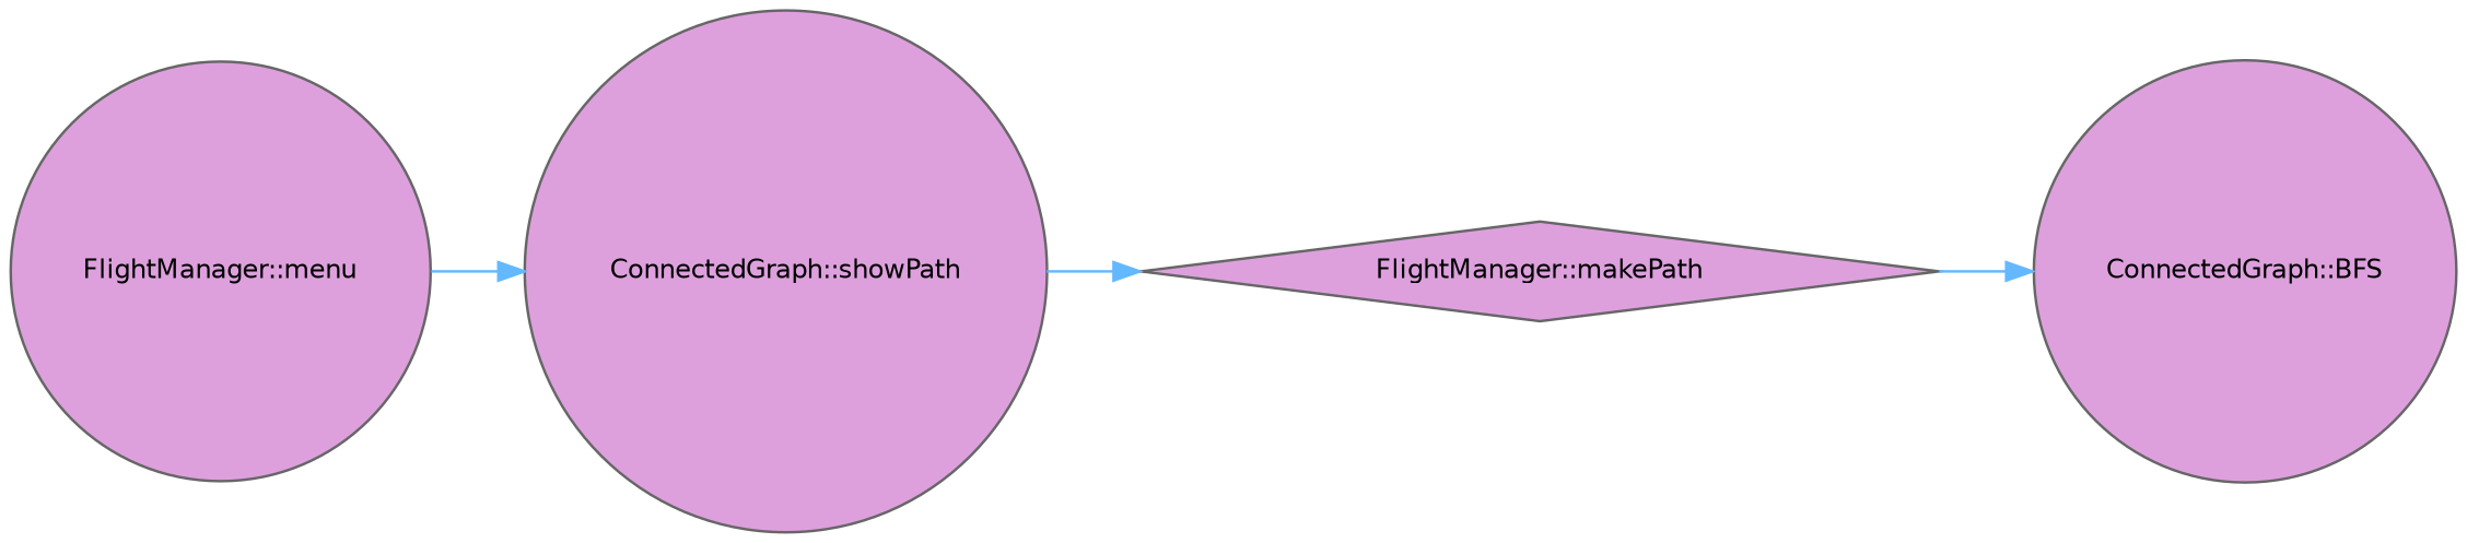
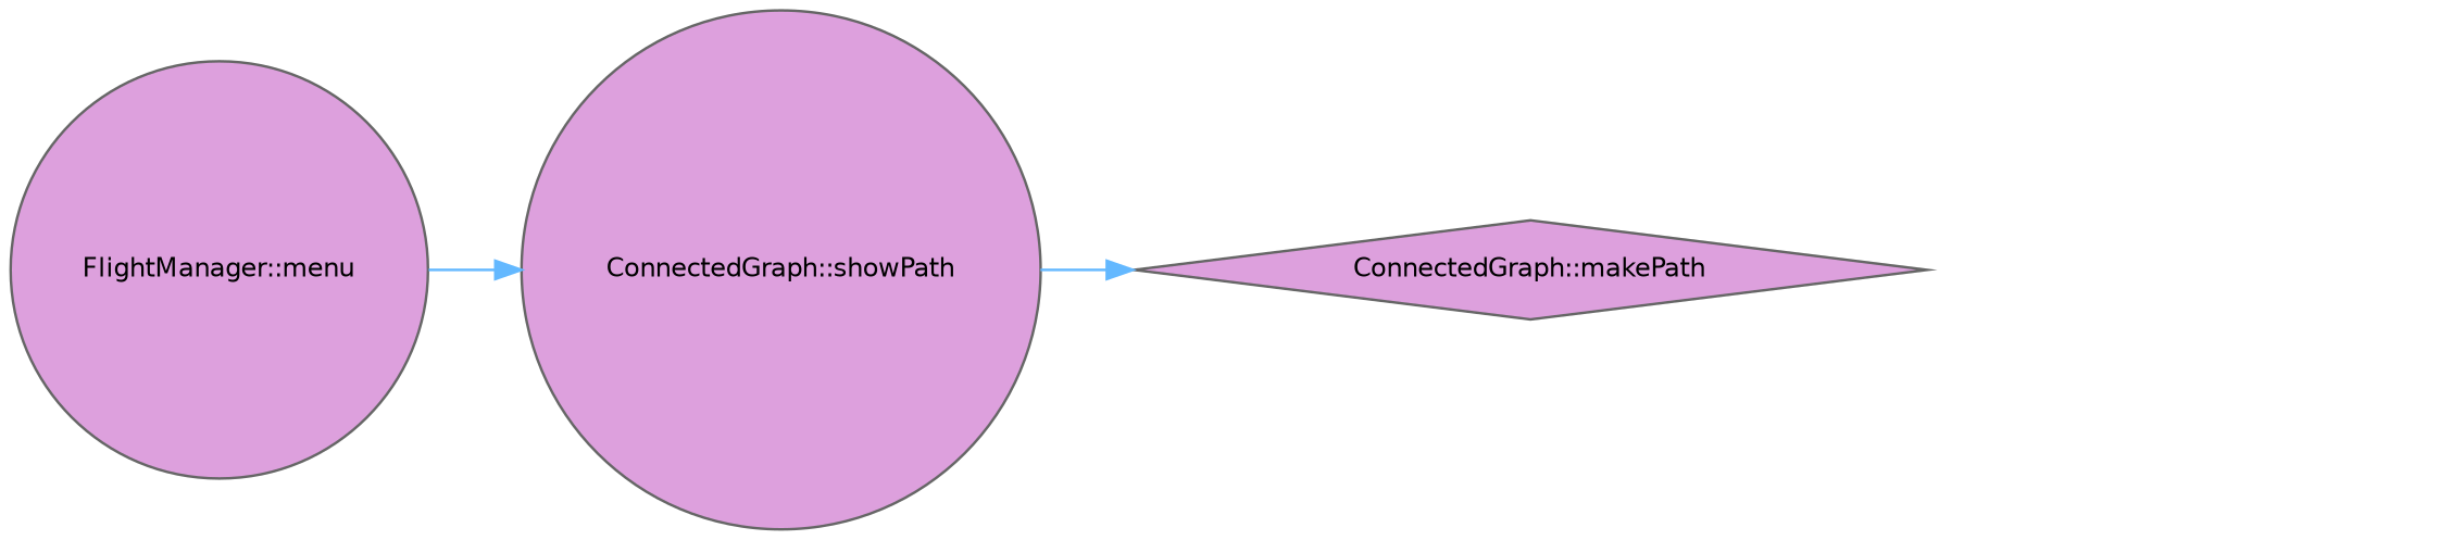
  digraph {
    rankdir=RL
    node [color=gray40 fillcolor=plum fontname=Helvetica fontsize=10 shape=circle style=filled]
    edge [color=steelblue1 dir=back fontname=Helvetica fontsize=10 labelfontname=Helvetica labelfontsize=10 style=solid]
-   n1 [fontcolor=black height=0.2 label="ConnectedGraph::BFS" width=0.4]
-   n2 [height=0.2 label="FlightManager::makePath" shape=diamond width=0.4]
+   n2 [height=0.2 label="ConnectedGraph::makePath" shape=diamond width=0.4]
    n3 [height=0.2 label="ConnectedGraph::showPath" width=0.4]
    n4 [height=0.2 label="FlightManager::menu" width=0.4]
-   n1 -> n2
    n2 -> n3
    n3 -> n4
  }
